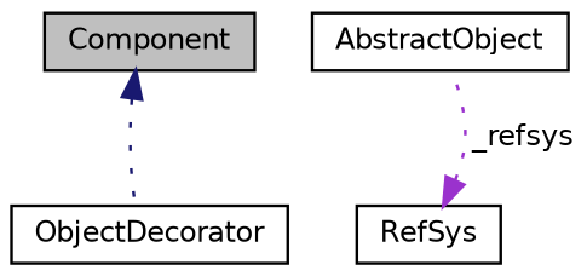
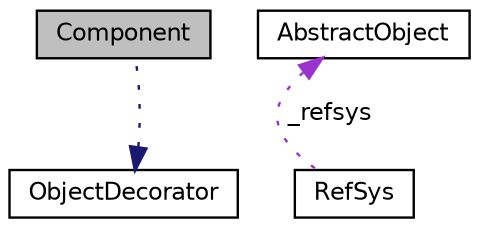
  digraph {
    node [color=black fillcolor=white fontname=Helvetica fontsize=10 shape=record style=filled]
    edge [dir=back fontname=Helvetica fontsize=10 labelfontname=Helvetica labelfontsize=10 style=dotted]
    n1 [fillcolor=grey75 fontcolor=black height=0.2 label=Component width=0.4]
    n2 [height=0.2 label=ObjectDecorator width=0.4]
    n3 [height=0.2 label=AbstractObject width=0.4]
    n4 [height=0.2 label=RefSys width=0.4]
-   n1 -> n2 [color=midnightblue]
-   n4 -> n3 [color=darkorchid3 label=" _refsys"]
+   n2 -> n1 [color=midnightblue]
+   n3 -> n4 [color=darkorchid3 label=" _refsys"]
  }
